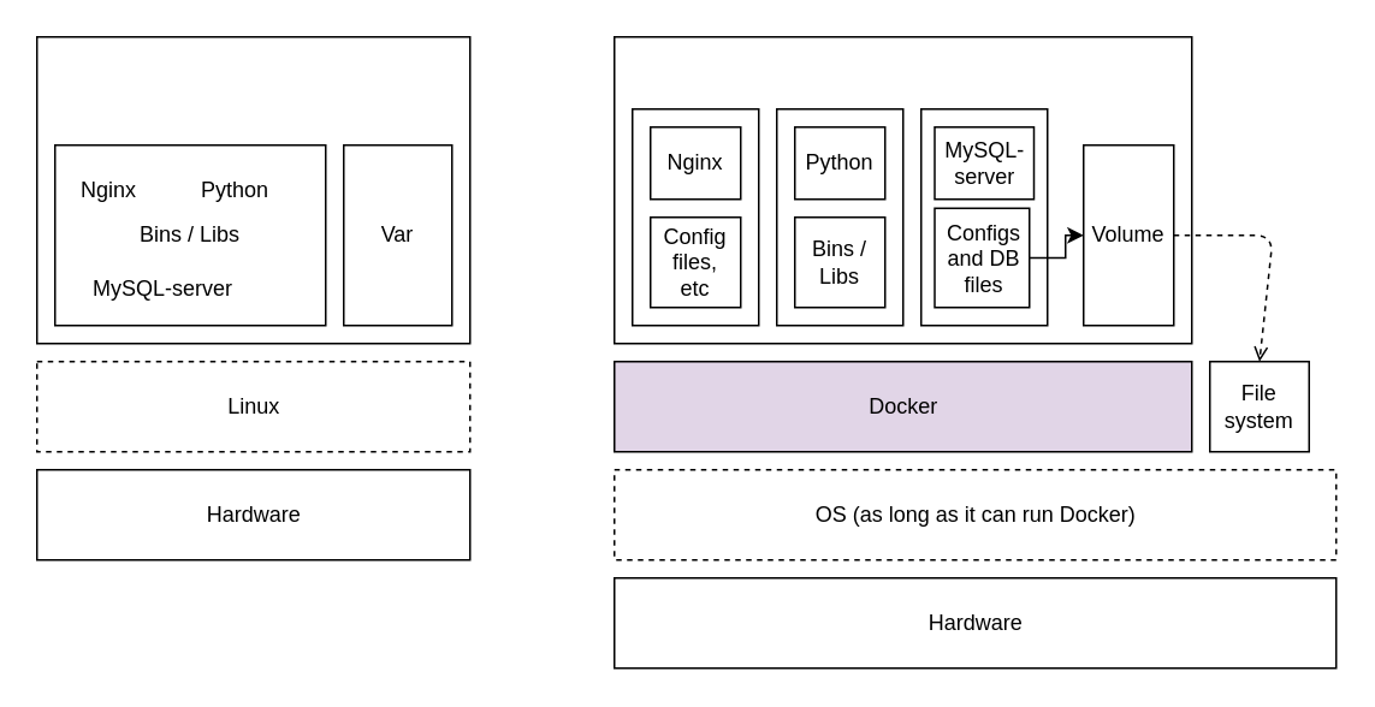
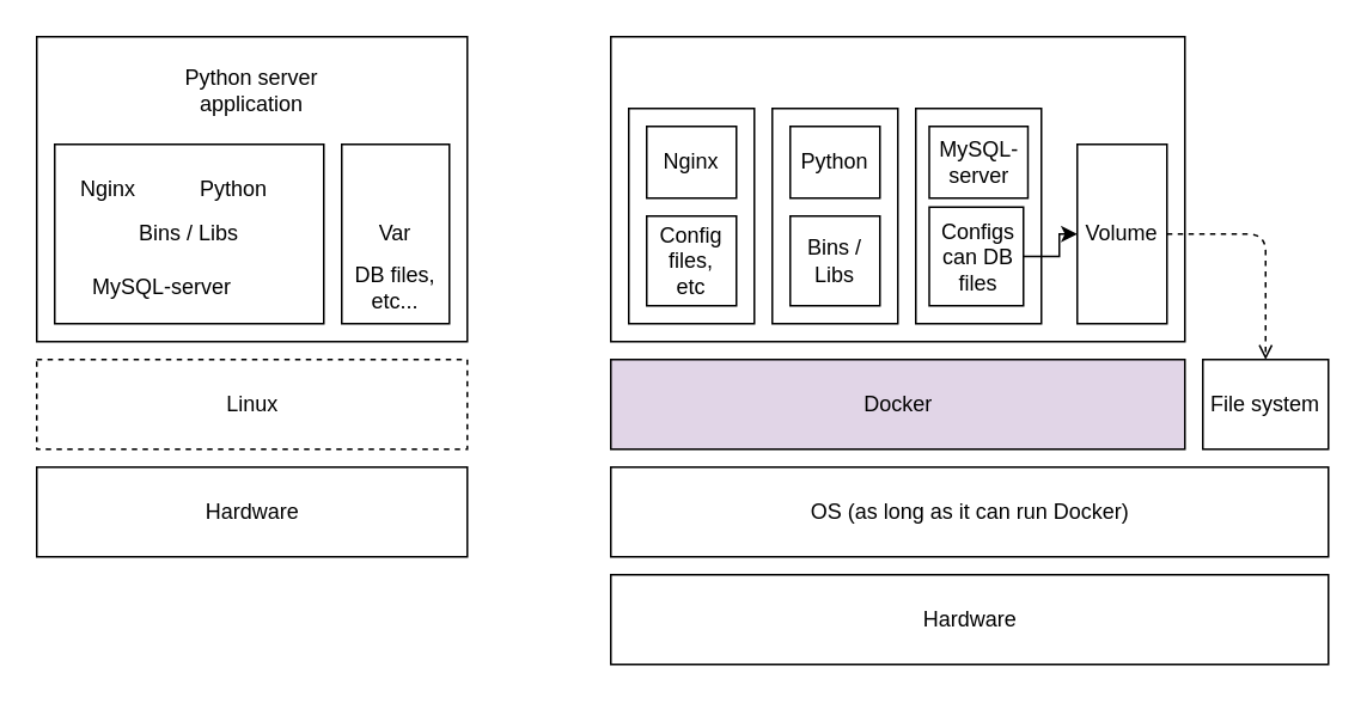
  <mxCell id="0" />
  <mxCell id="1" parent="0" />
  <mxCell id="2" value="" style="rounded=0;whiteSpace=wrap;html=1;" vertex="1" parent="1"><mxGeometry x="340" y="20" width="320" height="170" as="geometry" /></mxCell>
  <mxCell id="3" value="" style="rounded=0;whiteSpace=wrap;html=1;" vertex="1" parent="1"><mxGeometry x="350" y="60" width="70" height="120" as="geometry" /></mxCell>
  <mxCell id="4" value="Volume" style="rounded=0;whiteSpace=wrap;html=1;" vertex="1" parent="1"><mxGeometry x="600" y="80" width="50" height="100" as="geometry" /></mxCell>
  <mxCell id="5" value="Hardware" style="html=1;" vertex="1" parent="1"><mxGeometry x="20" y="260" width="240" height="50" as="geometry" /></mxCell>
  <mxCell id="6" value="Linux" style="html=1;dashed=1;" vertex="1" parent="1"><mxGeometry x="20" y="200" width="240" height="50" as="geometry" /></mxCell>
  <mxCell id="7" value="" style="rounded=0;whiteSpace=wrap;html=1;" vertex="1" parent="1"><mxGeometry x="20" y="20" width="240" height="170" as="geometry" /></mxCell>
  <mxCell id="8" value="Bins / Libs" style="rounded=0;whiteSpace=wrap;html=1;" vertex="1" parent="1"><mxGeometry x="30" y="80" width="150" height="100" as="geometry" /></mxCell>
  <mxCell id="9" value="Nginx" style="text;html=1;strokeColor=none;fillColor=none;align=center;verticalAlign=middle;whiteSpace=wrap;rounded=0;" vertex="1" parent="1"><mxGeometry x="40" y="95" width="40" height="20" as="geometry" /></mxCell>
  <mxCell id="10" value="Python" style="text;html=1;strokeColor=none;fillColor=none;align=center;verticalAlign=middle;whiteSpace=wrap;rounded=0;" vertex="1" parent="1"><mxGeometry x="110" y="95" width="40" height="20" as="geometry" /></mxCell>
  <mxCell id="11" value="MySQL-server" style="text;html=1;strokeColor=none;fillColor=none;align=center;verticalAlign=middle;whiteSpace=wrap;rounded=0;" vertex="1" parent="1"><mxGeometry x="30" y="150" width="120" height="20" as="geometry" /></mxCell>
+ <mxCell id="12" value="Python server application" style="text;html=1;strokeColor=none;fillColor=none;align=center;verticalAlign=middle;whiteSpace=wrap;rounded=0;" vertex="1" parent="1"><mxGeometry x="80" y="40" width="120" height="20" as="geometry" /></mxCell>
  <mxCell id="13" value="Var" style="rounded=0;whiteSpace=wrap;html=1;" vertex="1" parent="1"><mxGeometry x="190" y="80" width="60" height="100" as="geometry" /></mxCell>
+ <mxCell id="14" value="DB files, etc..." style="text;html=1;strokeColor=none;fillColor=none;align=center;verticalAlign=middle;whiteSpace=wrap;rounded=0;" vertex="1" parent="1"><mxGeometry x="190" y="150" width="60" height="20" as="geometry" /></mxCell>
  <mxCell id="15" value="Hardware" style="html=1;" vertex="1" parent="1"><mxGeometry x="340" y="320" width="400" height="50" as="geometry" /></mxCell>
- <mxCell id="16" value="OS (as long as it can run Docker)" style="html=1;dashed=1;" vertex="1" parent="1"><mxGeometry x="340" y="260" width="400" height="50" as="geometry" /></mxCell>
+ <mxCell id="16" value="OS (as long as it can run Docker)" style="html=1;" vertex="1" parent="1"><mxGeometry x="340" y="260" width="400" height="50" as="geometry" /></mxCell>
  <mxCell id="17" value="Docker" style="html=1;fillColor=#e1d5e7;" vertex="1" parent="1"><mxGeometry x="340" y="200" width="320" height="50" as="geometry" /></mxCell>
- <mxCell id="18" value="File system" style="rounded=0;whiteSpace=wrap;html=1;" vertex="1" parent="1"><mxGeometry x="670" y="200" width="55" height="50" as="geometry" /></mxCell>
+ <mxCell id="18" value="File system" style="rounded=0;whiteSpace=wrap;html=1;" vertex="1" parent="1"><mxGeometry x="670" y="200" width="70" height="50" as="geometry" /></mxCell>
  <mxCell id="19" value="" style="rounded=0;whiteSpace=wrap;html=1;" vertex="1" parent="1"><mxGeometry x="430" y="60" width="70" height="120" as="geometry" /></mxCell>
  <mxCell id="20" value="" style="rounded=0;whiteSpace=wrap;html=1;" vertex="1" parent="1"><mxGeometry x="510" y="60" width="70" height="120" as="geometry" /></mxCell>
  <mxCell id="21" value="MySQL-server" style="text;html=1;strokeColor=none;fillColor=none;align=center;verticalAlign=middle;whiteSpace=wrap;rounded=0;" vertex="1" parent="1"><mxGeometry x="513.75" y="75" width="62.5" height="30" as="geometry" /></mxCell>
  <mxCell id="22" value="Nginx" style="text;html=1;strokeColor=none;fillColor=none;align=center;verticalAlign=middle;whiteSpace=wrap;rounded=0;" vertex="1" parent="1"><mxGeometry x="365" y="80" width="40" height="20" as="geometry" /></mxCell>
  <mxCell id="23" value="Config files, etc" style="text;html=1;strokeColor=none;fillColor=none;align=center;verticalAlign=middle;whiteSpace=wrap;rounded=0;" vertex="1" parent="1"><mxGeometry x="365" y="135" width="40" height="20" as="geometry" /></mxCell>
  <mxCell id="24" value="" style="rounded=0;whiteSpace=wrap;html=1;fillColor=none;gradientColor=none;" vertex="1" parent="1"><mxGeometry x="360" y="70" width="50" height="40" as="geometry" /></mxCell>
  <mxCell id="25" value="" style="rounded=0;whiteSpace=wrap;html=1;fillColor=none;gradientColor=none;" vertex="1" parent="1"><mxGeometry x="360" y="120" width="50" height="50" as="geometry" /></mxCell>
  <mxCell id="26" value="" style="rounded=0;whiteSpace=wrap;html=1;fillColor=none;gradientColor=none;" vertex="1" parent="1"><mxGeometry x="440" y="70" width="50" height="40" as="geometry" /></mxCell>
  <mxCell id="27" value="Python" style="text;html=1;strokeColor=none;fillColor=none;align=center;verticalAlign=middle;whiteSpace=wrap;rounded=0;" vertex="1" parent="1"><mxGeometry x="445" y="80" width="40" height="20" as="geometry" /></mxCell>
  <mxCell id="28" value="Bins / Libs" style="rounded=0;whiteSpace=wrap;html=1;fillColor=none;gradientColor=none;" vertex="1" parent="1"><mxGeometry x="440" y="120" width="50" height="50" as="geometry" /></mxCell>
- <mxCell id="29" value="Configs and DB files" style="text;html=1;strokeColor=none;fillColor=none;align=center;verticalAlign=middle;whiteSpace=wrap;rounded=0;" vertex="1" parent="1"><mxGeometry x="515" y="120" width="60" height="45" as="geometry" /></mxCell>
+ <mxCell id="29" value="Configs can DB files" style="text;html=1;strokeColor=none;fillColor=none;align=center;verticalAlign=middle;whiteSpace=wrap;rounded=0;" vertex="1" parent="1"><mxGeometry x="515" y="120" width="60" height="45" as="geometry" /></mxCell>
  <mxCell id="30" value="" style="rounded=0;whiteSpace=wrap;html=1;fillColor=none;gradientColor=none;" vertex="1" parent="1"><mxGeometry x="517.5" y="70" width="55" height="40" as="geometry" /></mxCell>
  <mxCell id="31" value="" style="edgeStyle=orthogonalEdgeStyle;rounded=0;orthogonalLoop=1;jettySize=auto;html=1;" edge="1" parent="1" source="32" target="4"><mxGeometry relative="1" as="geometry"><Array as="points"><mxPoint x="590" y="142" /><mxPoint x="590" y="130" /></Array></mxGeometry></mxCell>
  <mxCell id="32" value="" style="rounded=0;whiteSpace=wrap;html=1;fillColor=none;gradientColor=none;" vertex="1" parent="1"><mxGeometry x="517.5" y="115" width="52.5" height="55" as="geometry" /></mxCell>
  <mxCell id="33" value="" style="endArrow=open;dashed=1;html=1;entryX=0.5;entryY=0;entryDx=0;entryDy=0;exitX=1;exitY=0.5;exitDx=0;exitDy=0;" edge="1" parent="1" source="4" target="18"><mxGeometry width="50" height="50" relative="1" as="geometry"><mxPoint x="20" y="440" as="sourcePoint" /><mxPoint x="70" y="390" as="targetPoint" /><Array as="points"><mxPoint x="705" y="130" /></Array></mxGeometry></mxCell>
